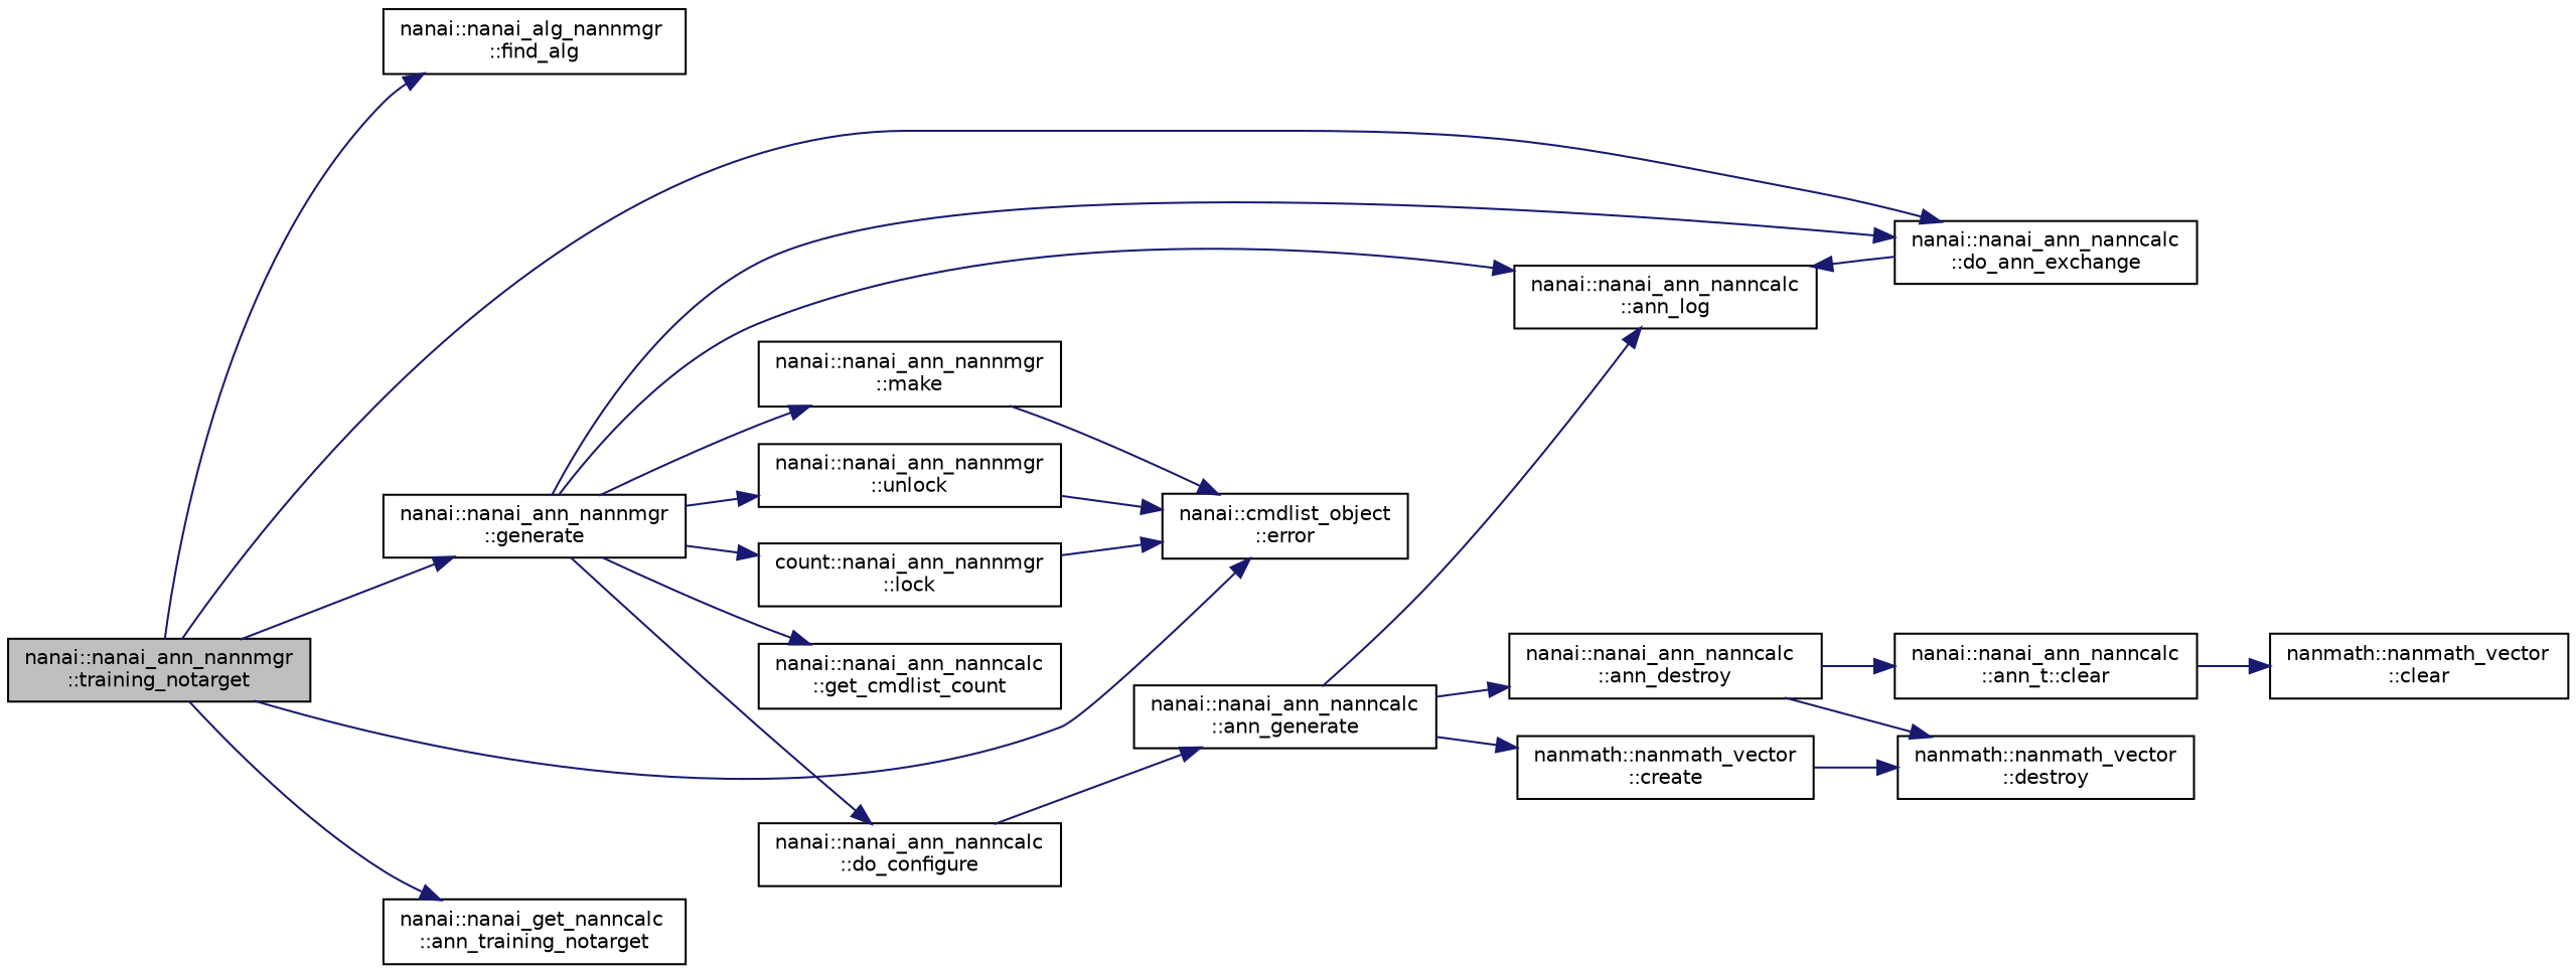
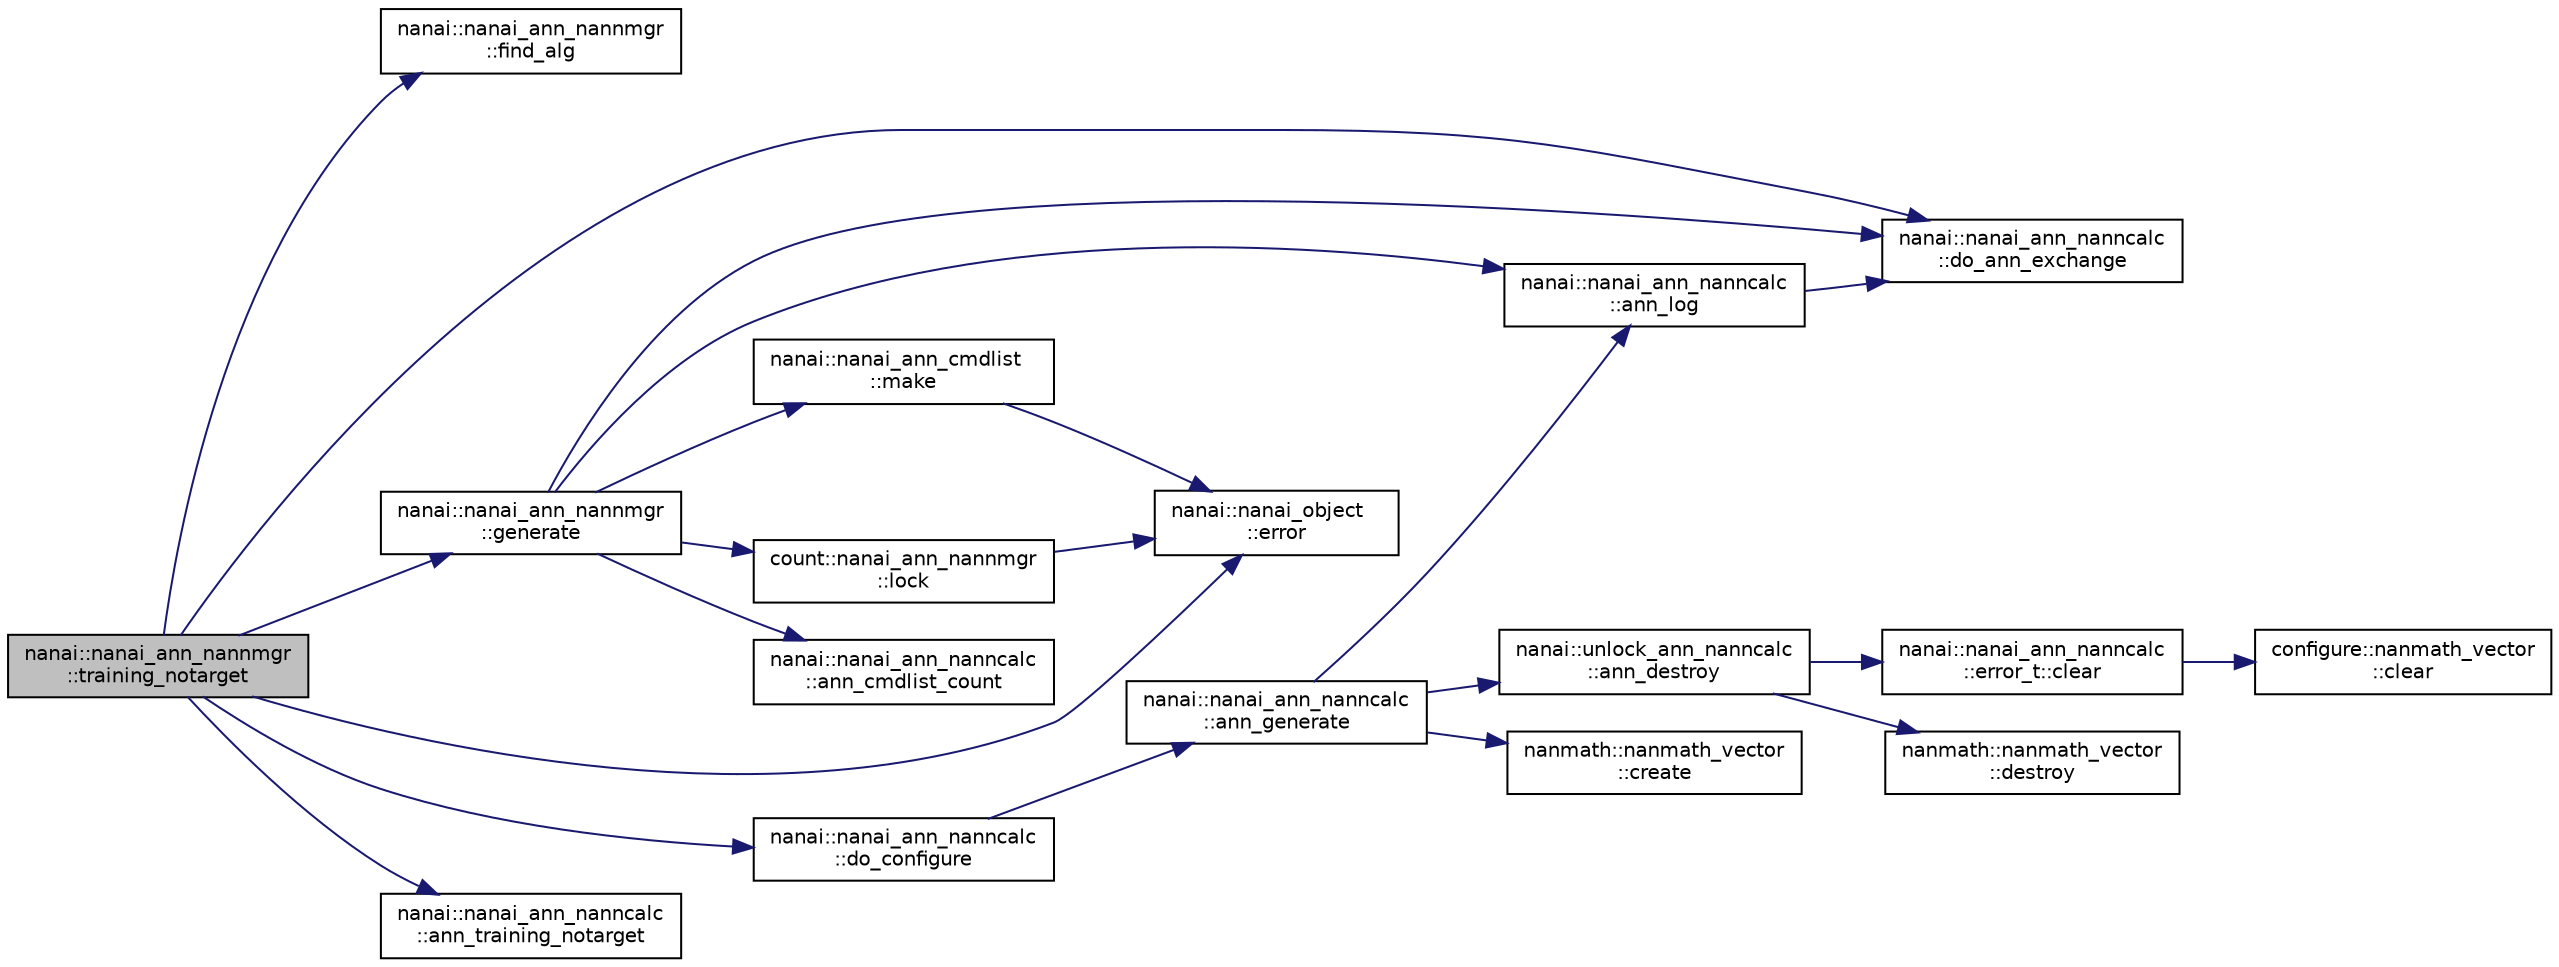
  digraph {
    rankdir=LR
    node [color=black fillcolor=white fontname=Helvetica fontsize=10 shape=record style=filled]
    edge [color=midnightblue fontname=Helvetica fontsize=10 labelfontname=Helvetica labelfontsize=10 style=solid]
    n1 [fillcolor=grey75 fontcolor=black height=0.2 label="nanai::nanai_ann_nannmgr\l::training_notarget" width=0.4]
-   n2 [height=0.2 label="nanai::nanai_alg_nannmgr\l::find_alg" width=0.4]
-   n3 [height=0.2 label="nanai::cmdlist_object\l::error" width=0.4]
+   n2 [height=0.2 label="nanai::nanai_ann_nannmgr\l::find_alg" width=0.4]
+   n3 [height=0.2 label="nanai::nanai_object\l::error" width=0.4]
    n4 [height=0.2 label="nanai::nanai_ann_nanncalc\l::do_configure" width=0.4]
    n5 [height=0.2 label="nanai::nanai_ann_nanncalc\l::do_ann_exchange" width=0.4]
-   n6 [height=0.2 label="nanai::nanai_get_nanncalc\l::ann_training_notarget" width=0.4]
+   n6 [height=0.2 label="nanai::nanai_ann_nanncalc\l::ann_training_notarget" width=0.4]
    n7 [height=0.2 label="nanai::nanai_ann_nannmgr\l::generate" width=0.4]
    n8 [height=0.2 label="nanai::nanai_ann_nanncalc\l::ann_generate" width=0.4]
    n9 [height=0.2 label="nanai::nanai_ann_nanncalc\l::ann_log" width=0.4]
    n10 [height=0.2 label="count::nanai_ann_nannmgr\l::lock" width=0.4]
-   n11 [height=0.2 label="nanai::nanai_ann_nanncalc\l::get_cmdlist_count" width=0.4]
-   n12 [height=0.2 label="nanai::nanai_ann_nannmgr\l::make" width=0.4]
-   n13 [height=0.2 label="nanai::nanai_ann_nannmgr\l::unlock" width=0.4]
-   n14 [height=0.2 label="nanai::nanai_ann_nanncalc\l::ann_destroy" width=0.4]
+   n11 [height=0.2 label="nanai::nanai_ann_nanncalc\l::ann_cmdlist_count" width=0.4]
+   n12 [height=0.2 label="nanai::nanai_ann_cmdlist\l::make" width=0.4]
+   n14 [height=0.2 label="nanai::unlock_ann_nanncalc\l::ann_destroy" width=0.4]
    n15 [height=0.2 label="nanmath::nanmath_vector\l::create" width=0.4]
    n16 [height=0.2 label="nanmath::nanmath_vector\l::destroy" width=0.4]
-   n17 [height=0.2 label="nanai::nanai_ann_nanncalc\l::ann_t::clear" width=0.4]
-   n18 [height=0.2 label="nanmath::nanmath_vector\l::clear" width=0.4]
+   n17 [height=0.2 label="nanai::nanai_ann_nanncalc\l::error_t::clear" width=0.4]
+   n18 [height=0.2 label="configure::nanmath_vector\l::clear" width=0.4]
    n1 -> n2
    n1 -> n3
-   n7 -> n4
+   n1 -> n4
    n1 -> n5
    n1 -> n6
    n1 -> n7
    n4 -> n8
-   n5 -> n9
+   n9 -> n5
    n7 -> n5
    n7 -> n9
    n7 -> n10
    n7 -> n11
    n7 -> n12
-   n7 -> n13
    n8 -> n9
    n8 -> n14
    n8 -> n15
    n10 -> n3
    n12 -> n3
-   n13 -> n3
    n14 -> n16
    n14 -> n17
-   n15 -> n16
    n17 -> n18
  }
